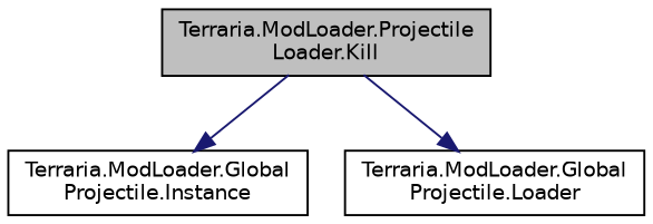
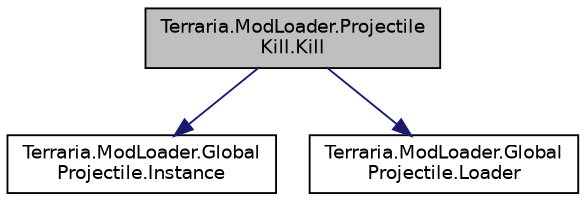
  digraph {
    rankdir=TB
    node [color=black fillcolor=white fontname=Helvetica fontsize=10 shape=record style=filled]
    edge [color=midnightblue fontname=Helvetica fontsize=10 labelfontname=Helvetica labelfontsize=10 style=solid]
-   n1 [fillcolor=grey75 fontcolor=black height=0.2 label="Terraria.ModLoader.Projectile\lLoader.Kill" width=0.4]
+   n1 [fillcolor=grey75 fontcolor=black height=0.2 label="Terraria.ModLoader.Projectile\lKill.Kill" width=0.4]
    n2 [height=0.2 label="Terraria.ModLoader.Global\lProjectile.Instance" width=0.4]
    n3 [height=0.2 label="Terraria.ModLoader.Global\lProjectile.Loader" width=0.4]
    n1 -> n2
    n1 -> n3
  }
